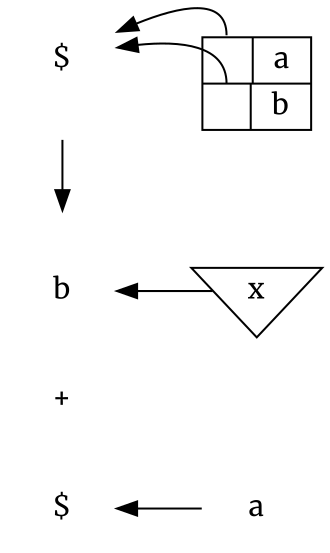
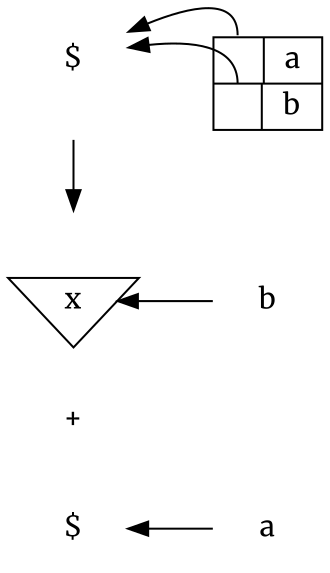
  digraph {
    compound=true
    rankdir=LR
    fontname=Merriweather
    node [shape=none fontname=Merriweather]
    edge [dir=back fontname=Merriweather]
    n1 [label="$"]
    n2 [label=a]
    n3 [label="+"]
    n4 [label=x shape=invtriangle]
    n5 [label=b]
    temp2b [color=invis shape=point]
    temp2c [color=invis shape=point]
    n8 [label="$"]
    n9 [label="{<a> | a} | {<b> | b}" shape=record]
    subgraph sub_1 {
      n1
      n2
    }
    subgraph sub_2 {
      n3
    }
    subgraph sub_3 {
      n4
      n5
    }
    subgraph sub_4 {
      temp2b
      temp2c
    }
    subgraph sub_5 {
      n8
      n9
    }
    n1 -> n2
-   n5 -> n4
+   n4 -> n5
    temp2b -> temp2c [constraint=false fontcolor=invis label=wwwwwww dir=""]
    n8 -> n9 [headport="a:n"]
    n8 -> n9 [headport="b:n"]
  }
